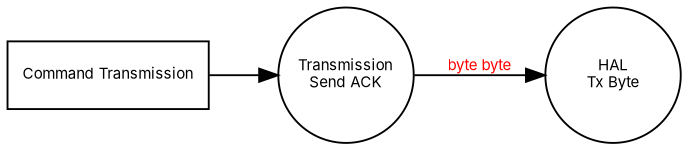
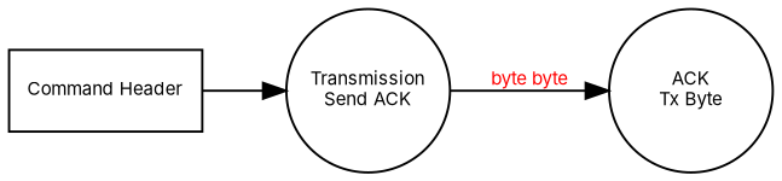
  digraph {
    fontname=Inter
    rankdir=LR
    node [fontname=Inter fontsize=8 shape=circle fixedsize=true]
    edge [fontcolor=Red fontname=Inter fontsize=8]
-   n1 [label="Command Transmission" shape=record fixedsize=""]
+   n1 [label="Command Header" shape=record fixedsize=""]
    n2 [label="Transmission\nSend ACK" width=1]
-   n3 [label="HAL\nTx Byte" width=1]
+   n3 [label="ACK\nTx Byte" width=1]
    n1 -> n2
    n2 -> n3 [label="byte byte"]
  }
